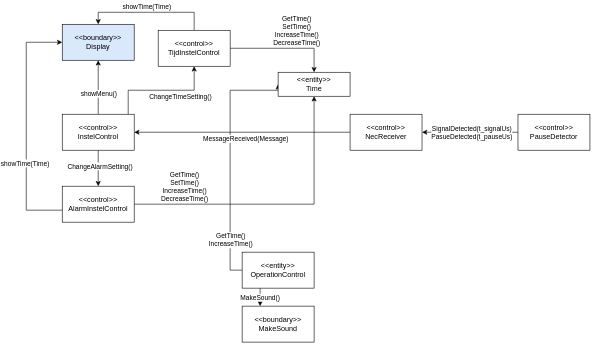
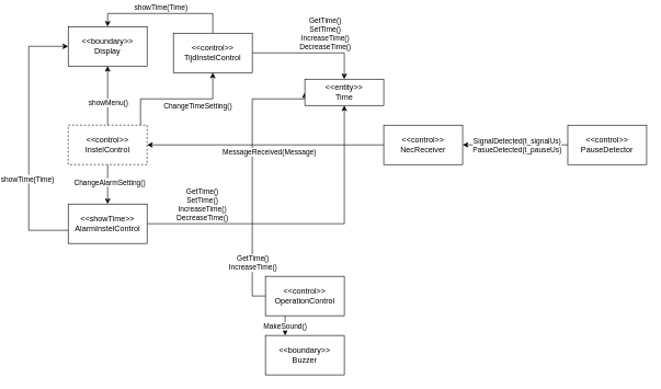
  <mxCell id="0" />
  <mxCell id="1" parent="0" />
  <mxCell id="2" style="edgeStyle=orthogonalEdgeStyle;rounded=0;orthogonalLoop=1;jettySize=auto;html=1;entryX=0;entryY=0.5;entryDx=0;entryDy=0;" parent="1" source="6" target="28" edge="1"><mxGeometry relative="1" as="geometry"><Array as="points"><mxPoint x="360" y="450" /><mxPoint x="360" y="150" /></Array></mxGeometry></mxCell>
  <mxCell id="3" value="GetTime()&lt;div&gt;IncreaseTime()&lt;/div&gt;" style="edgeLabel;html=1;align=center;verticalAlign=middle;resizable=0;points=[];" parent="2" vertex="1" connectable="0"><mxGeometry x="-0.72" y="1" relative="1" as="geometry"><mxPoint x="1" y="-14" as="offset" /></mxGeometry></mxCell>
  <mxCell id="4" style="edgeStyle=orthogonalEdgeStyle;rounded=0;orthogonalLoop=1;jettySize=auto;html=1;exitX=0.25;exitY=1;exitDx=0;exitDy=0;entryX=0.25;entryY=0;entryDx=0;entryDy=0;" parent="1" source="6" target="24" edge="1"><mxGeometry relative="1" as="geometry" /></mxCell>
  <mxCell id="5" value="MakeSound()" style="edgeLabel;html=1;align=center;verticalAlign=middle;resizable=0;points=[];" parent="4" vertex="1" connectable="0"><mxGeometry x="-0.032" y="-1" relative="1" as="geometry"><mxPoint as="offset" /></mxGeometry></mxCell>
- <mxCell id="6" value="&amp;lt;&amp;lt;entity&amp;gt;&amp;gt;&lt;div&gt;OperationControl&lt;/div&gt;" style="rounded=0;whiteSpace=wrap;html=1;" parent="1" vertex="1"><mxGeometry x="380" y="420" width="120" height="60" as="geometry" /></mxCell>
+ <mxCell id="6" value="&amp;lt;&amp;lt;control&amp;gt;&amp;gt;&lt;div&gt;OperationControl&lt;/div&gt;" style="rounded=0;whiteSpace=wrap;html=1;" parent="1" vertex="1"><mxGeometry x="380" y="420" width="120" height="60" as="geometry" /></mxCell>
  <mxCell id="7" style="edgeStyle=orthogonalEdgeStyle;rounded=0;orthogonalLoop=1;jettySize=auto;html=1;entryX=0.5;entryY=1;entryDx=0;entryDy=0;" parent="1" source="13" target="23" edge="1"><mxGeometry relative="1" as="geometry" /></mxCell>
  <mxCell id="8" value="showMenu()" style="edgeLabel;html=1;align=center;verticalAlign=middle;resizable=0;points=[];" parent="7" vertex="1" connectable="0"><mxGeometry x="-0.227" y="1" relative="1" as="geometry"><mxPoint x="1" as="offset" /></mxGeometry></mxCell>
  <mxCell id="9" style="edgeStyle=orthogonalEdgeStyle;rounded=0;orthogonalLoop=1;jettySize=auto;html=1;entryX=0.5;entryY=1;entryDx=0;entryDy=0;" parent="1" source="13" target="17" edge="1"><mxGeometry relative="1" as="geometry"><Array as="points"><mxPoint x="190" y="150" /><mxPoint x="300" y="150" /></Array></mxGeometry></mxCell>
  <mxCell id="10" value="ChangeTimeSetting()" style="edgeLabel;html=1;align=center;verticalAlign=middle;resizable=0;points=[];" parent="9" vertex="1" connectable="0"><mxGeometry x="0.326" y="-1" relative="1" as="geometry"><mxPoint y="9" as="offset" /></mxGeometry></mxCell>
  <mxCell id="11" style="edgeStyle=orthogonalEdgeStyle;rounded=0;orthogonalLoop=1;jettySize=auto;html=1;entryX=0.5;entryY=0;entryDx=0;entryDy=0;" parent="1" source="13" target="22" edge="1"><mxGeometry relative="1" as="geometry" /></mxCell>
  <mxCell id="12" value="ChangeAlarmSetting()" style="edgeLabel;html=1;align=center;verticalAlign=middle;resizable=0;points=[];" parent="11" vertex="1" connectable="0"><mxGeometry x="-0.12" y="2" relative="1" as="geometry"><mxPoint as="offset" /></mxGeometry></mxCell>
- <mxCell id="13" value="&amp;lt;&amp;lt;control&amp;gt;&amp;gt;&lt;div&gt;InstelControl&lt;/div&gt;" style="rounded=0;whiteSpace=wrap;html=1;" parent="1" vertex="1"><mxGeometry x="80" y="190" width="120" height="60" as="geometry" /></mxCell>
+ <mxCell id="13" value="&amp;lt;&amp;lt;control&amp;gt;&amp;gt;&lt;div&gt;InstelControl&lt;/div&gt;" style="rounded=0;whiteSpace=wrap;html=1;dashed=1;" parent="1" vertex="1"><mxGeometry x="80" y="190" width="120" height="60" as="geometry" /></mxCell>
  <mxCell id="14" style="edgeStyle=orthogonalEdgeStyle;rounded=0;orthogonalLoop=1;jettySize=auto;html=1;entryX=0.5;entryY=0;entryDx=0;entryDy=0;exitX=0.5;exitY=0;exitDx=0;exitDy=0;" parent="1" source="17" target="23" edge="1"><mxGeometry relative="1" as="geometry"><Array as="points"><mxPoint x="300" y="20" /><mxPoint x="140" y="20" /></Array></mxGeometry></mxCell>
  <mxCell id="15" value="showTime(Time)" style="edgeLabel;html=1;align=center;verticalAlign=middle;resizable=0;points=[];" parent="14" vertex="1" connectable="0"><mxGeometry x="-0.345" y="-1" relative="1" as="geometry"><mxPoint x="-41" y="-9" as="offset" /></mxGeometry></mxCell>
  <mxCell id="16" style="edgeStyle=orthogonalEdgeStyle;rounded=0;orthogonalLoop=1;jettySize=auto;html=1;exitX=1;exitY=0.5;exitDx=0;exitDy=0;entryX=0.5;entryY=0;entryDx=0;entryDy=0;" parent="1" source="17" target="28" edge="1"><mxGeometry relative="1" as="geometry" /></mxCell>
  <mxCell id="17" value="&amp;lt;&amp;lt;control&amp;gt;&amp;gt;&lt;div&gt;TijdInstelControl&lt;/div&gt;" style="rounded=0;whiteSpace=wrap;html=1;" parent="1" vertex="1"><mxGeometry x="240" y="50" width="120" height="60" as="geometry" /></mxCell>
  <mxCell id="18" style="edgeStyle=orthogonalEdgeStyle;rounded=0;orthogonalLoop=1;jettySize=auto;html=1;entryX=0;entryY=0.5;entryDx=0;entryDy=0;" parent="1" source="22" target="23" edge="1"><mxGeometry relative="1" as="geometry"><Array as="points"><mxPoint x="20" y="350" /><mxPoint x="20" y="70" /></Array></mxGeometry></mxCell>
  <mxCell id="19" value="showTime(Time)" style="edgeLabel;html=1;align=center;verticalAlign=middle;resizable=0;points=[];" parent="18" vertex="1" connectable="0"><mxGeometry x="-0.306" y="3" relative="1" as="geometry"><mxPoint as="offset" /></mxGeometry></mxCell>
  <mxCell id="20" style="edgeStyle=orthogonalEdgeStyle;rounded=0;orthogonalLoop=1;jettySize=auto;html=1;entryX=0.5;entryY=1;entryDx=0;entryDy=0;" parent="1" source="22" target="28" edge="1"><mxGeometry relative="1" as="geometry" /></mxCell>
  <mxCell id="21" value="GetTime()&lt;div&gt;SetTime()&lt;/div&gt;&lt;div&gt;&lt;div&gt;IncreaseTime()&lt;/div&gt;&lt;div&gt;DecreaseTime()&lt;/div&gt;&lt;/div&gt;" style="edgeLabel;html=1;align=center;verticalAlign=middle;resizable=0;points=[];" parent="20" vertex="1" connectable="0"><mxGeometry x="-0.702" y="-1" relative="1" as="geometry"><mxPoint x="11" y="-31" as="offset" /></mxGeometry></mxCell>
- <mxCell id="22" value="&amp;lt;&amp;lt;control&amp;gt;&amp;gt;&lt;div&gt;AlarmInstelControl&lt;/div&gt;" style="rounded=0;whiteSpace=wrap;html=1;" parent="1" vertex="1"><mxGeometry x="80" y="310" width="120" height="60" as="geometry" /></mxCell>
- <mxCell id="23" value="&amp;lt;&amp;lt;boundary&amp;gt;&amp;gt;&lt;div&gt;Display&lt;/div&gt;" style="rounded=0;whiteSpace=wrap;html=1;fillColor=#dae8fc;" parent="1" vertex="1"><mxGeometry x="80" width="120" height="60" as="geometry" y="40" /></mxCell>
- <mxCell id="24" value="&amp;lt;&amp;lt;boundary&amp;gt;&amp;gt;&lt;div&gt;MakeSound&lt;/div&gt;" style="rounded=0;whiteSpace=wrap;html=1;" parent="1" vertex="1"><mxGeometry x="380" y="510" width="120" height="60" as="geometry" /></mxCell>
+ <mxCell id="22" value="&amp;lt;&amp;lt;showTime&amp;gt;&amp;gt;&lt;div&gt;AlarmInstelControl&lt;/div&gt;" style="rounded=0;whiteSpace=wrap;html=1;" parent="1" vertex="1"><mxGeometry x="80" y="310" width="120" height="60" as="geometry" /></mxCell>
+ <mxCell id="23" value="&amp;lt;&amp;lt;boundary&amp;gt;&amp;gt;&lt;div&gt;Display&lt;/div&gt;" style="rounded=0;whiteSpace=wrap;html=1;" parent="1" vertex="1"><mxGeometry x="80" width="120" height="60" as="geometry" y="40" /></mxCell>
+ <mxCell id="24" value="&amp;lt;&amp;lt;boundary&amp;gt;&amp;gt;&lt;div&gt;Buzzer&lt;/div&gt;" style="rounded=0;whiteSpace=wrap;html=1;" parent="1" vertex="1"><mxGeometry x="380" y="510" width="120" height="60" as="geometry" /></mxCell>
  <mxCell id="25" style="edgeStyle=orthogonalEdgeStyle;rounded=0;orthogonalLoop=1;jettySize=auto;html=1;entryX=1;entryY=0.5;entryDx=0;entryDy=0;" parent="1" source="27" target="13" edge="1"><mxGeometry relative="1" as="geometry" /></mxCell>
  <mxCell id="26" value="MessageReceived(Message)" style="edgeLabel;html=1;align=center;verticalAlign=middle;resizable=0;points=[];" parent="25" vertex="1" connectable="0"><mxGeometry x="0.057" y="-1" relative="1" as="geometry"><mxPoint x="15" y="11" as="offset" /></mxGeometry></mxCell>
  <mxCell id="27" value="&amp;lt;&amp;lt;control&amp;gt;&amp;gt;&lt;div&gt;NecReceiver&lt;/div&gt;" style="rounded=0;whiteSpace=wrap;html=1;" parent="1" vertex="1"><mxGeometry x="560" y="190" width="120" height="60" as="geometry" /></mxCell>
  <mxCell id="28" value="&amp;lt;&amp;lt;entity&amp;gt;&amp;gt;&lt;div&gt;Time&lt;/div&gt;" style="rounded=0;whiteSpace=wrap;html=1;" parent="1" vertex="1"><mxGeometry x="440" y="120" width="120" height="40" as="geometry" /></mxCell>
  <mxCell id="29" style="edgeStyle=orthogonalEdgeStyle;rounded=0;orthogonalLoop=1;jettySize=auto;html=1;entryX=1;entryY=0.5;entryDx=0;entryDy=0;" parent="1" source="31" target="27" edge="1"><mxGeometry relative="1" as="geometry" /></mxCell>
  <mxCell id="30" value="SignalDetected(t_signalUs)&lt;div&gt;PasueDetected(t_pauseUs)&lt;/div&gt;" style="edgeLabel;html=1;align=center;verticalAlign=middle;resizable=0;points=[];" parent="29" vertex="1" connectable="0"><mxGeometry x="-0.019" relative="1" as="geometry"><mxPoint as="offset" /></mxGeometry></mxCell>
  <mxCell id="31" value="&amp;lt;&amp;lt;control&amp;gt;&amp;gt;&lt;div&gt;PauseDetector&lt;/div&gt;" style="rounded=0;whiteSpace=wrap;html=1;" parent="1" vertex="1"><mxGeometry x="840" y="190" width="120" height="60" as="geometry" /></mxCell>
  <mxCell id="32" value="GetTime()&lt;div&gt;SetTime()&lt;/div&gt;&lt;div&gt;&lt;div&gt;IncreaseTime()&lt;/div&gt;&lt;div&gt;DecreaseTime()&lt;/div&gt;&lt;/div&gt;" style="edgeLabel;html=1;align=center;verticalAlign=middle;resizable=0;points=[];" parent="1" vertex="1" connectable="0"><mxGeometry x="470" y="50" as="geometry" /></mxCell>
